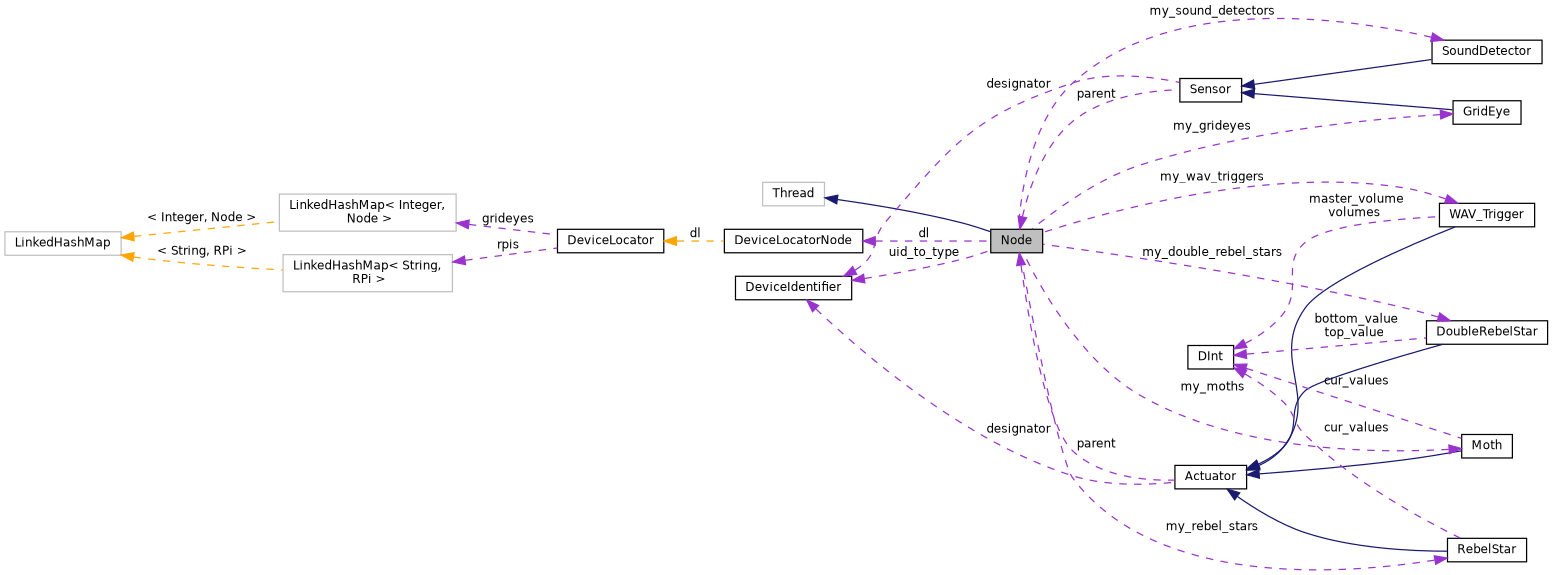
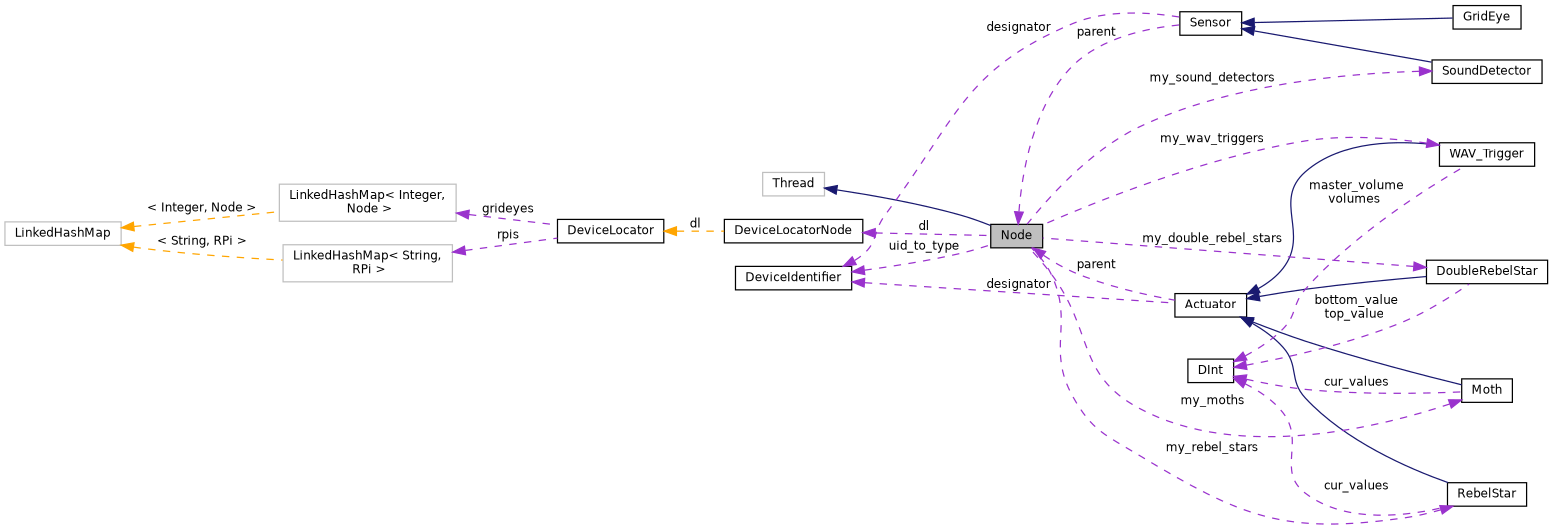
  digraph {
    fontname="DejaVu Sans"
    rankdir=LR
    node [color=black fillcolor=white fontname="DejaVu Sans" fontsize=10 shape=record style=filled]
    edge [color=darkorchid3 dir=back fontname="DejaVu Sans" fontsize=10 labelfontname=Helvetica labelfontsize=10 style=dashed]
    n1 [fillcolor=grey75 fontcolor=black height=0.2 label="Node" width=0.4]
    n2 [height=0.2 label=Sensor width=0.4]
    n3 [height=0.2 label=Actuator width=0.4]
    n4 [height=0.2 label=SoundDetector width=0.4]
    n5 [height=0.2 label=GridEye width=0.4]
    n6 [height=0.2 label=RebelStar width=0.4]
    n7 [height=0.2 label=WAV_Trigger width=0.4]
    n8 [height=0.2 label=DoubleRebelStar width=0.4]
    n9 [height=0.2 label=Moth width=0.4]
    n10 [color=grey75 height=0.2 label=Thread width=0.4]
    n11 [height=0.2 label=DeviceIdentifier width=0.4]
    n12 [height=0.2 label=DInt width=0.4]
    n13 [height=0.2 label=DeviceLocatorNode width=0.4]
    n14 [height=0.2 label=DeviceLocator width=0.4]
    n15 [color=grey75 height=0.2 label="LinkedHashMap\< Integer,\l Node \>" width=0.4]
    n16 [color=grey75 height=0.2 label=LinkedHashMap width=0.4]
    n17 [color=grey75 height=0.2 label="LinkedHashMap\< String,\l RPi \>" width=0.4]
    n1 -> n2 [label=" parent"]
    n1 -> n3 [label=" parent"]
    n2 -> n4 [color=midnightblue style=solid]
    n2 -> n5 [color=midnightblue style=solid]
    n3 -> n6 [color=midnightblue style=solid]
    n3 -> n7 [color=midnightblue style=solid]
    n3 -> n8 [color=midnightblue style=solid]
    n3 -> n9 [color=midnightblue style=solid]
    n4 -> n1 [label=" my_sound_detectors"]
-   n5 -> n1 [label=" my_grideyes"]
    n6 -> n1 [label=" my_rebel_stars"]
    n7 -> n1 [label=" my_wav_triggers"]
    n8 -> n1 [label=" my_double_rebel_stars"]
    n9 -> n1 [label=" my_moths"]
    n10 -> n1 [color=midnightblue style=solid]
    n11 -> n1 [label=" uid_to_type"]
    n11 -> n2 [label=" designator"]
    n11 -> n3 [label=" designator"]
    n12 -> n6 [label=" cur_values"]
    n12 -> n7 [label=" master_volume\nvolumes"]
    n12 -> n8 [label=" bottom_value\ntop_value"]
    n12 -> n9 [label=" cur_values"]
    n13 -> n1 [label=" dl"]
    n14 -> n13 [color=orange label=" dl"]
    n15 -> n14 [label=" grideyes"]
    n16 -> n15 [color=orange label=" \< Integer, Node \>"]
    n16 -> n17 [color=orange label=" \< String, RPi \>"]
    n17 -> n14 [label=" rpis"]
  }
